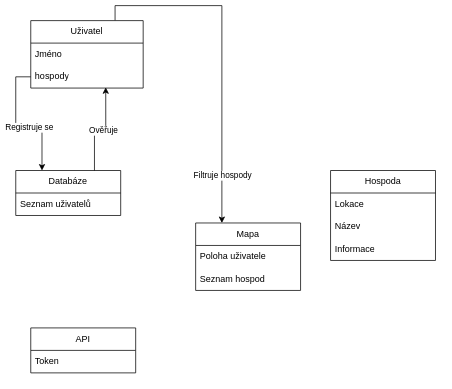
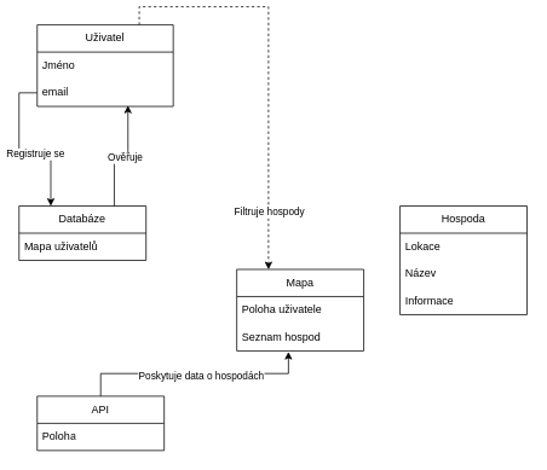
  <mxCell id="0" />
  <mxCell id="1" parent="0" />
- <mxCell id="2" style="edgeStyle=orthogonalEdgeStyle;rounded=0;orthogonalLoop=1;jettySize=auto;html=1;exitX=0.75;exitY=0;exitDx=0;exitDy=0;entryX=0.25;entryY=0;entryDx=0;entryDy=0;" edge="1" parent="1" source="4" target="9"><mxGeometry relative="1" as="geometry" /></mxCell>
+ <mxCell id="2" style="edgeStyle=orthogonalEdgeStyle;rounded=0;orthogonalLoop=1;jettySize=auto;html=1;exitX=0.75;exitY=0;exitDx=0;exitDy=0;entryX=0.25;entryY=0;entryDx=0;entryDy=0;dashed=1;" edge="1" parent="1" source="4" target="9"><mxGeometry relative="1" as="geometry" /></mxCell>
  <mxCell id="3" value="Filtruje hospody" style="edgeLabel;html=1;align=center;verticalAlign=middle;resizable=0;points=[];" vertex="1" connectable="0" parent="2"><mxGeometry x="0.713" relative="1" as="geometry"><mxPoint y="1" as="offset" /></mxGeometry></mxCell>
  <mxCell id="4" value="Uživatel" style="swimlane;fontStyle=0;childLayout=stackLayout;horizontal=1;startSize=30;horizontalStack=0;resizeParent=1;resizeParentMax=0;resizeLast=0;collapsible=1;marginBottom=0;whiteSpace=wrap;html=1;" vertex="1" parent="1"><mxGeometry x="40" y="20" width="150" height="90" as="geometry" /></mxCell>
  <mxCell id="5" value="Jméno" style="text;strokeColor=none;fillColor=none;align=left;verticalAlign=middle;spacingLeft=4;spacingRight=4;overflow=hidden;points=[[0,0.5],[1,0.5]];portConstraint=eastwest;rotatable=0;whiteSpace=wrap;html=1;" vertex="1" parent="4"><mxGeometry y="30" width="150" height="30" as="geometry" /></mxCell>
- <mxCell id="6" value="hospody" style="text;strokeColor=none;fillColor=none;align=left;verticalAlign=middle;spacingLeft=4;spacingRight=4;overflow=hidden;points=[[0,0.5],[1,0.5]];portConstraint=eastwest;rotatable=0;whiteSpace=wrap;html=1;" vertex="1" parent="4"><mxGeometry y="60" width="150" height="30" as="geometry" /></mxCell>
+ <mxCell id="6" value="email" style="text;strokeColor=none;fillColor=none;align=left;verticalAlign=middle;spacingLeft=4;spacingRight=4;overflow=hidden;points=[[0,0.5],[1,0.5]];portConstraint=eastwest;rotatable=0;whiteSpace=wrap;html=1;" vertex="1" parent="4"><mxGeometry y="60" width="150" height="30" as="geometry" /></mxCell>
  <mxCell id="7" value="API" style="swimlane;fontStyle=0;childLayout=stackLayout;horizontal=1;startSize=30;horizontalStack=0;resizeParent=1;resizeParentMax=0;resizeLast=0;collapsible=1;marginBottom=0;whiteSpace=wrap;html=1;" vertex="1" parent="1"><mxGeometry x="40" y="430" width="140" height="60" as="geometry" /></mxCell>
- <mxCell id="8" value="Token" style="text;strokeColor=none;fillColor=none;align=left;verticalAlign=middle;spacingLeft=4;spacingRight=4;overflow=hidden;points=[[0,0.5],[1,0.5]];portConstraint=eastwest;rotatable=0;whiteSpace=wrap;html=1;" vertex="1" parent="7"><mxGeometry y="30" width="140" height="30" as="geometry" /></mxCell>
+ <mxCell id="8" value="Poloha" style="text;strokeColor=none;fillColor=none;align=left;verticalAlign=middle;spacingLeft=4;spacingRight=4;overflow=hidden;points=[[0,0.5],[1,0.5]];portConstraint=eastwest;rotatable=0;whiteSpace=wrap;html=1;" vertex="1" parent="7"><mxGeometry y="30" width="140" height="30" as="geometry" /></mxCell>
  <mxCell id="9" value="Mapa" style="swimlane;fontStyle=0;childLayout=stackLayout;horizontal=1;startSize=30;horizontalStack=0;resizeParent=1;resizeParentMax=0;resizeLast=0;collapsible=1;marginBottom=0;whiteSpace=wrap;html=1;" vertex="1" parent="1"><mxGeometry x="260" y="290" width="140" height="90" as="geometry" /></mxCell>
  <mxCell id="10" value="Poloha uživatele" style="text;strokeColor=none;fillColor=none;align=left;verticalAlign=middle;spacingLeft=4;spacingRight=4;overflow=hidden;points=[[0,0.5],[1,0.5]];portConstraint=eastwest;rotatable=0;whiteSpace=wrap;html=1;" vertex="1" parent="9"><mxGeometry y="30" width="140" height="30" as="geometry" /></mxCell>
  <mxCell id="11" value="Seznam hospod" style="text;strokeColor=none;fillColor=none;align=left;verticalAlign=middle;spacingLeft=4;spacingRight=4;overflow=hidden;points=[[0,0.5],[1,0.5]];portConstraint=eastwest;rotatable=0;whiteSpace=wrap;html=1;" vertex="1" parent="9"><mxGeometry y="60" width="140" height="30" as="geometry" /></mxCell>
  <mxCell id="12" value="Hospoda" style="swimlane;fontStyle=0;childLayout=stackLayout;horizontal=1;startSize=30;horizontalStack=0;resizeParent=1;resizeParentMax=0;resizeLast=0;collapsible=1;marginBottom=0;whiteSpace=wrap;html=1;" vertex="1" parent="1"><mxGeometry x="440" y="220" width="140" height="120" as="geometry"><mxRectangle x="470" y="360" width="90" height="30" as="alternateBounds" /></mxGeometry></mxCell>
  <mxCell id="13" value="Lokace" style="text;strokeColor=none;fillColor=none;align=left;verticalAlign=middle;spacingLeft=4;spacingRight=4;overflow=hidden;points=[[0,0.5],[1,0.5]];portConstraint=eastwest;rotatable=0;whiteSpace=wrap;html=1;" vertex="1" parent="12"><mxGeometry y="30" width="140" height="30" as="geometry" /></mxCell>
  <mxCell id="14" value="Název" style="text;strokeColor=none;fillColor=none;align=left;verticalAlign=middle;spacingLeft=4;spacingRight=4;overflow=hidden;points=[[0,0.5],[1,0.5]];portConstraint=eastwest;rotatable=0;whiteSpace=wrap;html=1;" vertex="1" parent="12"><mxGeometry y="60" width="140" height="30" as="geometry" /></mxCell>
  <mxCell id="15" value="Informace" style="text;strokeColor=none;fillColor=none;align=left;verticalAlign=middle;spacingLeft=4;spacingRight=4;overflow=hidden;points=[[0,0.5],[1,0.5]];portConstraint=eastwest;rotatable=0;whiteSpace=wrap;html=1;" vertex="1" parent="12"><mxGeometry y="90" width="140" height="30" as="geometry" /></mxCell>
+ <mxCell id="16" style="edgeStyle=orthogonalEdgeStyle;rounded=0;orthogonalLoop=1;jettySize=auto;html=1;exitX=0.5;exitY=0;exitDx=0;exitDy=0;entryX=0.407;entryY=1.033;entryDx=0;entryDy=0;entryPerimeter=0;" edge="1" parent="1" source="7" target="11"><mxGeometry relative="1" as="geometry" /></mxCell>
+ <mxCell id="17" value="Poskytuje data o hospodách" style="edgeLabel;html=1;align=center;verticalAlign=middle;resizable=0;points=[];" vertex="1" connectable="0" parent="16"><mxGeometry x="0.051" y="-2" relative="1" as="geometry"><mxPoint as="offset" /></mxGeometry></mxCell>
  <mxCell id="18" value="Databáze" style="swimlane;fontStyle=0;childLayout=stackLayout;horizontal=1;startSize=30;horizontalStack=0;resizeParent=1;resizeParentMax=0;resizeLast=0;collapsible=1;marginBottom=0;whiteSpace=wrap;html=1;" vertex="1" parent="1"><mxGeometry x="20" y="220" width="140" height="60" as="geometry" /></mxCell>
- <mxCell id="19" value="Seznam uživatelů" style="text;strokeColor=none;fillColor=none;align=left;verticalAlign=middle;spacingLeft=4;spacingRight=4;overflow=hidden;points=[[0,0.5],[1,0.5]];portConstraint=eastwest;rotatable=0;whiteSpace=wrap;html=1;" vertex="1" parent="18"><mxGeometry y="30" width="140" height="30" as="geometry" /></mxCell>
+ <mxCell id="19" value="Mapa uživatelů" style="text;strokeColor=none;fillColor=none;align=left;verticalAlign=middle;spacingLeft=4;spacingRight=4;overflow=hidden;points=[[0,0.5],[1,0.5]];portConstraint=eastwest;rotatable=0;whiteSpace=wrap;html=1;" vertex="1" parent="18"><mxGeometry y="30" width="140" height="30" as="geometry" /></mxCell>
  <mxCell id="20" style="edgeStyle=orthogonalEdgeStyle;rounded=0;orthogonalLoop=1;jettySize=auto;html=1;exitX=0;exitY=0.5;exitDx=0;exitDy=0;entryX=0.25;entryY=0;entryDx=0;entryDy=0;" edge="1" parent="1" source="6" target="18"><mxGeometry relative="1" as="geometry" /></mxCell>
  <mxCell id="21" value="Registruje se" style="edgeLabel;html=1;align=center;verticalAlign=middle;resizable=0;points=[];" vertex="1" connectable="0" parent="20"><mxGeometry x="0.189" y="3" relative="1" as="geometry"><mxPoint as="offset" /></mxGeometry></mxCell>
  <mxCell id="22" style="edgeStyle=orthogonalEdgeStyle;rounded=0;orthogonalLoop=1;jettySize=auto;html=1;exitX=0.75;exitY=0;exitDx=0;exitDy=0;entryX=0.667;entryY=0.967;entryDx=0;entryDy=0;entryPerimeter=0;" edge="1" parent="1" source="18" target="6"><mxGeometry relative="1" as="geometry" /></mxCell>
  <mxCell id="23" value="Ověřuje" style="edgeLabel;html=1;align=center;verticalAlign=middle;resizable=0;points=[];" vertex="1" connectable="0" parent="22"><mxGeometry x="0.047" y="-1" relative="1" as="geometry"><mxPoint as="offset" /></mxGeometry></mxCell>
